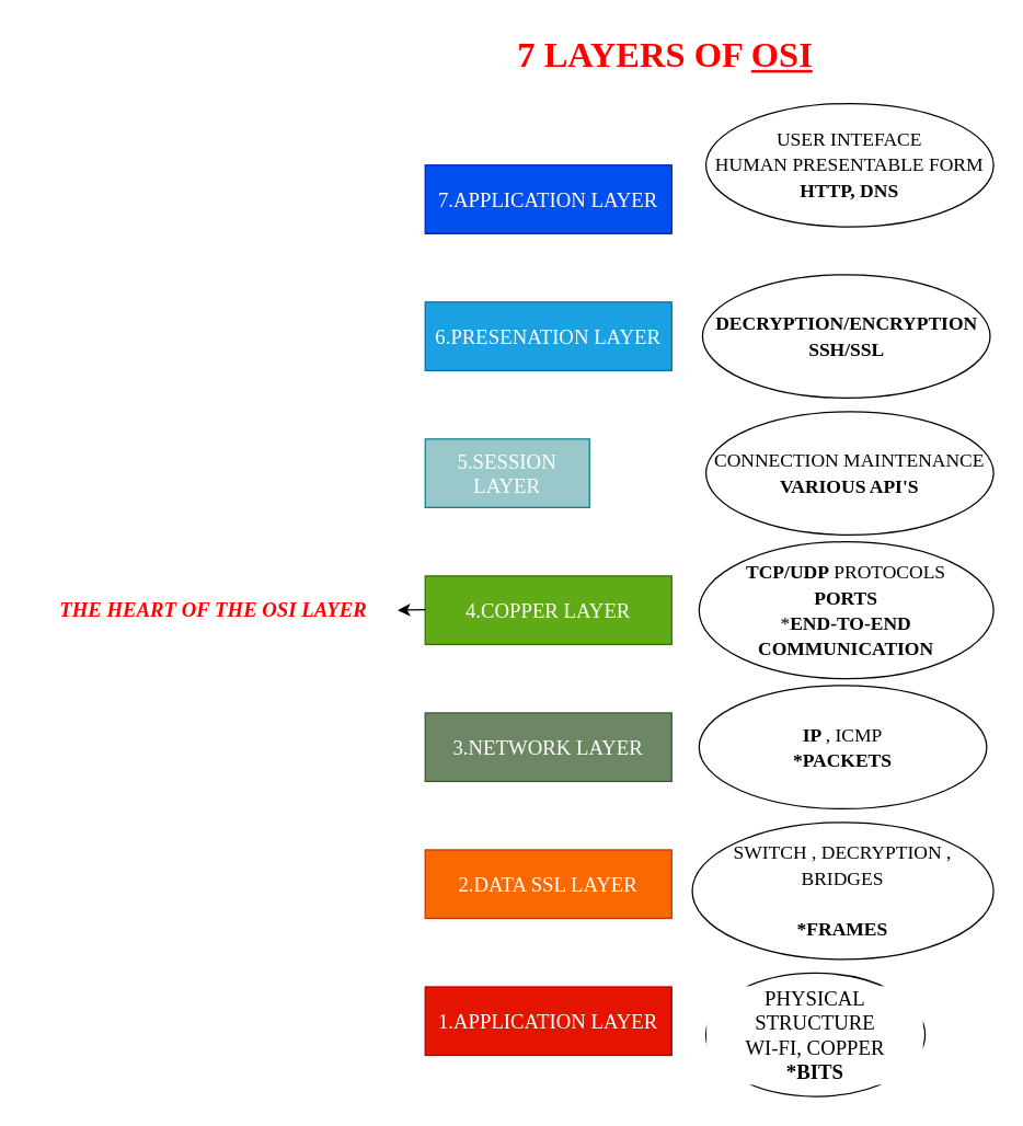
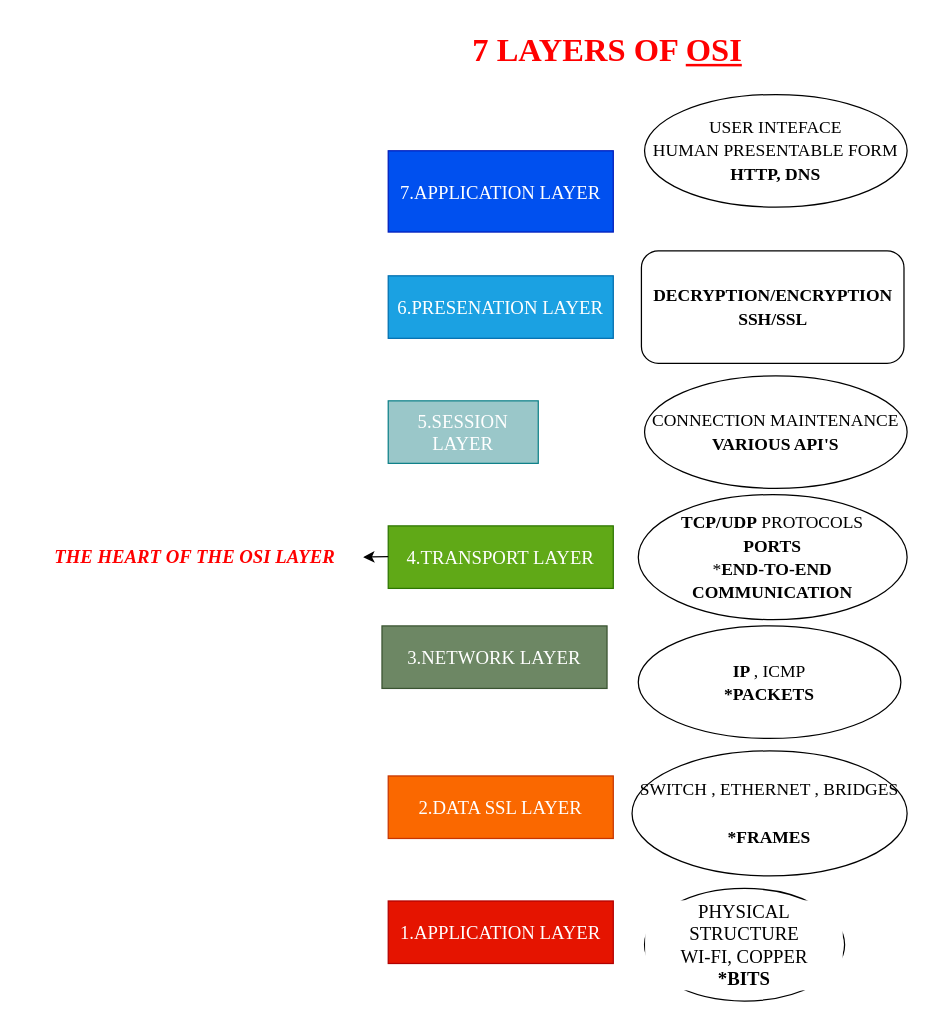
  <mxCell id="0" />
  <mxCell id="1" parent="0" />
  <mxCell id="2" value="&lt;font style=&quot;font-size: 15px;&quot;&gt;&lt;font face=&quot;Comic Sans MS&quot;&gt;1.APPLICATION LAYER&lt;/font&gt;&lt;br&gt;&lt;/font&gt;" style="rounded=0;whiteSpace=wrap;html=1;fillColor=#e51400;fontColor=#ffffff;strokeColor=#B20000;" vertex="1" parent="1"><mxGeometry x="310" y="720" width="180" height="50" as="geometry" /></mxCell>
  <mxCell id="3" value="&lt;font color=&quot;#ffffff&quot; style=&quot;font-size: 15px;&quot; face=&quot;Comic Sans MS&quot;&gt;2.DATA SSL LAYER&lt;/font&gt;" style="rounded=0;whiteSpace=wrap;html=1;fillColor=#fa6800;fontColor=#000000;strokeColor=#C73500;" vertex="1" parent="1"><mxGeometry x="310" y="620" width="180" height="50" as="geometry" /></mxCell>
- <mxCell id="4" value="&lt;span style=&quot;font-family: &amp;quot;Comic Sans MS&amp;quot;; font-size: 15px;&quot;&gt;3.NETWORK LAYER&lt;/span&gt;" style="rounded=0;whiteSpace=wrap;html=1;fillColor=#6d8764;fontColor=#ffffff;strokeColor=#3A5431;" vertex="1" parent="1"><mxGeometry x="310" y="520" width="180" height="50" as="geometry" /></mxCell>
- <mxCell id="5" value="&lt;span style=&quot;font-family: &amp;quot;Comic Sans MS&amp;quot;; font-size: 15px;&quot;&gt;4.COPPER LAYER&lt;/span&gt;" style="rounded=0;whiteSpace=wrap;html=1;fillColor=#60a917;fontColor=#ffffff;strokeColor=#2D7600;" vertex="1" parent="1"><mxGeometry x="310" y="420" width="180" height="50" as="geometry" /></mxCell>
+ <mxCell id="4" value="&lt;span style=&quot;font-family: &amp;quot;Comic Sans MS&amp;quot;; font-size: 15px;&quot;&gt;3.NETWORK LAYER&lt;/span&gt;" style="rounded=0;whiteSpace=wrap;html=1;fillColor=#6d8764;fontColor=#ffffff;strokeColor=#3A5431;" vertex="1" parent="1"><mxGeometry x="305" y="500" width="180" height="50" as="geometry" /></mxCell>
+ <mxCell id="5" value="&lt;span style=&quot;font-family: &amp;quot;Comic Sans MS&amp;quot;; font-size: 15px;&quot;&gt;4.TRANSPORT LAYER&lt;/span&gt;" style="rounded=0;whiteSpace=wrap;html=1;fillColor=#60a917;fontColor=#ffffff;strokeColor=#2D7600;" vertex="1" parent="1"><mxGeometry x="310" y="420" width="180" height="50" as="geometry" /></mxCell>
  <mxCell id="6" value="&lt;span style=&quot;color: rgb(255, 255, 255); font-family: &amp;quot;Comic Sans MS&amp;quot;; font-size: 15px;&quot;&gt;5.SESSION LAYER&lt;/span&gt;" style="rounded=0;whiteSpace=wrap;html=1;fillColor=#9AC7C9;strokeColor=#0e8088;" vertex="1" parent="1"><mxGeometry x="310" y="320" width="120" height="50" as="geometry" /></mxCell>
  <mxCell id="7" value="&lt;span style=&quot;font-family: &amp;quot;Comic Sans MS&amp;quot;; font-size: 15px;&quot;&gt;6.PRESENATION LAYER&lt;/span&gt;" style="rounded=0;whiteSpace=wrap;html=1;fillColor=#1ba1e2;fontColor=#ffffff;strokeColor=#006EAF;" vertex="1" parent="1"><mxGeometry x="310" y="220" width="180" height="50" as="geometry" /></mxCell>
- <mxCell id="8" value="&lt;span style=&quot;font-family: &amp;quot;Comic Sans MS&amp;quot;; font-size: 15px;&quot;&gt;7.APPLICATION LAYER&lt;/span&gt;" style="rounded=0;whiteSpace=wrap;html=1;fillColor=#0050ef;strokeColor=#001DBC;fontColor=#ffffff;" vertex="1" parent="1"><mxGeometry x="310" y="120" width="180" height="50" as="geometry" /></mxCell>
+ <mxCell id="8" value="&lt;span style=&quot;font-family: &amp;quot;Comic Sans MS&amp;quot;; font-size: 15px;&quot;&gt;7.APPLICATION LAYER&lt;/span&gt;" style="rounded=0;whiteSpace=wrap;html=1;fillColor=#0050ef;strokeColor=#001DBC;fontColor=#ffffff;" vertex="1" parent="1"><mxGeometry x="310" y="120" width="180" height="65" as="geometry" /></mxCell>
  <mxCell id="9" value="&lt;font color=&quot;#ff0000&quot; face=&quot;Comic Sans MS&quot; style=&quot;font-size: 26px;&quot;&gt;7 LAYERS OF &lt;u&gt;OSI&lt;/u&gt;&lt;/font&gt;" style="text;html=1;align=center;verticalAlign=middle;resizable=0;points=[];autosize=1;strokeColor=none;fillColor=none;fontStyle=1" vertex="1" parent="1"><mxGeometry x="355" y="20" width="260" height="40" as="geometry" /></mxCell>
  <mxCell id="10" value="PHYSICAL STRUCTURE&lt;br&gt;WI-FI, COPPER&lt;br&gt;&lt;b&gt;*BITS&lt;/b&gt;" style="ellipse;whiteSpace=wrap;html=1;fontFamily=Comic Sans MS;fontSize=15;labelBackgroundColor=default;" vertex="1" parent="1"><mxGeometry x="515" y="710" width="160" height="90" as="geometry" /></mxCell>
- <mxCell id="11" value="&lt;font style=&quot;font-size: 14px;&quot;&gt;SWITCH , DECRYPTION , BRIDGES&lt;br&gt;&lt;br&gt;&lt;b&gt;*FRAMES&lt;/b&gt;&lt;/font&gt;" style="ellipse;whiteSpace=wrap;html=1;fontFamily=Comic Sans MS;fontSize=15;" vertex="1" parent="1"><mxGeometry x="505" y="600" width="220" height="100" as="geometry" /></mxCell>
+ <mxCell id="11" value="&lt;font style=&quot;font-size: 14px;&quot;&gt;SWITCH , ETHERNET , BRIDGES&lt;br&gt;&lt;br&gt;&lt;b&gt;*FRAMES&lt;/b&gt;&lt;/font&gt;" style="ellipse;whiteSpace=wrap;html=1;fontFamily=Comic Sans MS;fontSize=15;" vertex="1" parent="1"><mxGeometry x="505" y="600" width="220" height="100" as="geometry" /></mxCell>
  <mxCell id="12" value="&lt;span style=&quot;font-size: 14px;&quot;&gt;&lt;b&gt;IP &lt;/b&gt;, ICMP&lt;br&gt;&lt;b&gt;*PACKETS&lt;/b&gt;&lt;br&gt;&lt;/span&gt;" style="ellipse;whiteSpace=wrap;html=1;fontFamily=Comic Sans MS;fontSize=15;" vertex="1" parent="1"><mxGeometry x="510" y="500" width="210" height="90" as="geometry" /></mxCell>
  <mxCell id="13" value="&lt;span style=&quot;font-size: 14px;&quot;&gt;&lt;b&gt;TCP/UDP&lt;/b&gt; PROTOCOLS&lt;br&gt;&lt;b&gt;PORTS&lt;/b&gt;&lt;br&gt;*&lt;b&gt;END-TO-END COMMUNICATION&lt;/b&gt;&lt;br&gt;&lt;/span&gt;" style="ellipse;whiteSpace=wrap;html=1;fontFamily=Comic Sans MS;fontSize=15;" vertex="1" parent="1"><mxGeometry x="510" y="395" width="215" height="100" as="geometry" /></mxCell>
  <mxCell id="14" value="&lt;span style=&quot;font-size: 14px;&quot;&gt;CONNECTION MAINTENANCE&lt;br&gt;&lt;/span&gt;&lt;b style=&quot;font-size: 14px;&quot;&gt;VARIOUS API'S&lt;br&gt;&lt;/b&gt;" style="ellipse;whiteSpace=wrap;html=1;fontFamily=Comic Sans MS;fontSize=15;" vertex="1" parent="1"><mxGeometry x="515" y="300" width="210" height="90" as="geometry" /></mxCell>
  <mxCell id="15" value="" style="endArrow=classic;html=1;rounded=0;fontFamily=Comic Sans MS;fontSize=14;fontColor=#FF0000;" edge="1" parent="1"><mxGeometry width="50" height="50" relative="1" as="geometry"><mxPoint x="310" y="444.5" as="sourcePoint" /><mxPoint x="290" y="445" as="targetPoint" /></mxGeometry></mxCell>
  <mxCell id="16" value="&lt;font style=&quot;font-size: 15px;&quot;&gt;&lt;b&gt;&lt;i&gt;THE HEART OF THE OSI LAYER&lt;/i&gt;&lt;/b&gt;&lt;/font&gt;" style="text;html=1;align=center;verticalAlign=middle;resizable=0;points=[];autosize=1;strokeColor=none;fillColor=none;fontSize=14;fontFamily=Comic Sans MS;fontColor=#FF0000;" vertex="1" parent="1"><mxGeometry x="20" y="430" width="270" height="30" as="geometry" /></mxCell>
- <mxCell id="17" value="&lt;b style=&quot;font-size: 14px;&quot;&gt;DECRYPTION/ENCRYPTION&lt;br&gt;SSH/SSL&lt;br&gt;&lt;/b&gt;" style="ellipse;whiteSpace=wrap;html=1;fontFamily=Comic Sans MS;fontSize=15;" vertex="1" parent="1"><mxGeometry x="512.5" y="200" width="210" height="90" as="geometry" /></mxCell>
+ <mxCell id="17" value="&lt;b style=&quot;font-size: 14px;&quot;&gt;DECRYPTION/ENCRYPTION&lt;br&gt;SSH/SSL&lt;br&gt;&lt;/b&gt;" style="whiteSpace=wrap;html=1;fontFamily=Comic Sans MS;fontSize=15;rounded=1;" vertex="1" parent="1"><mxGeometry x="512.5" y="200" width="210" height="90" as="geometry" /></mxCell>
  <mxCell id="18" value="&lt;span style=&quot;font-size: 14px;&quot;&gt;USER INTEFACE&lt;br&gt;HUMAN PRESENTABLE FORM&lt;br&gt;&lt;b&gt;HTTP, DNS&lt;/b&gt;&lt;br&gt;&lt;/span&gt;" style="ellipse;whiteSpace=wrap;html=1;fontFamily=Comic Sans MS;fontSize=15;" vertex="1" parent="1"><mxGeometry x="515" y="75" width="210" height="90" as="geometry" /></mxCell>
